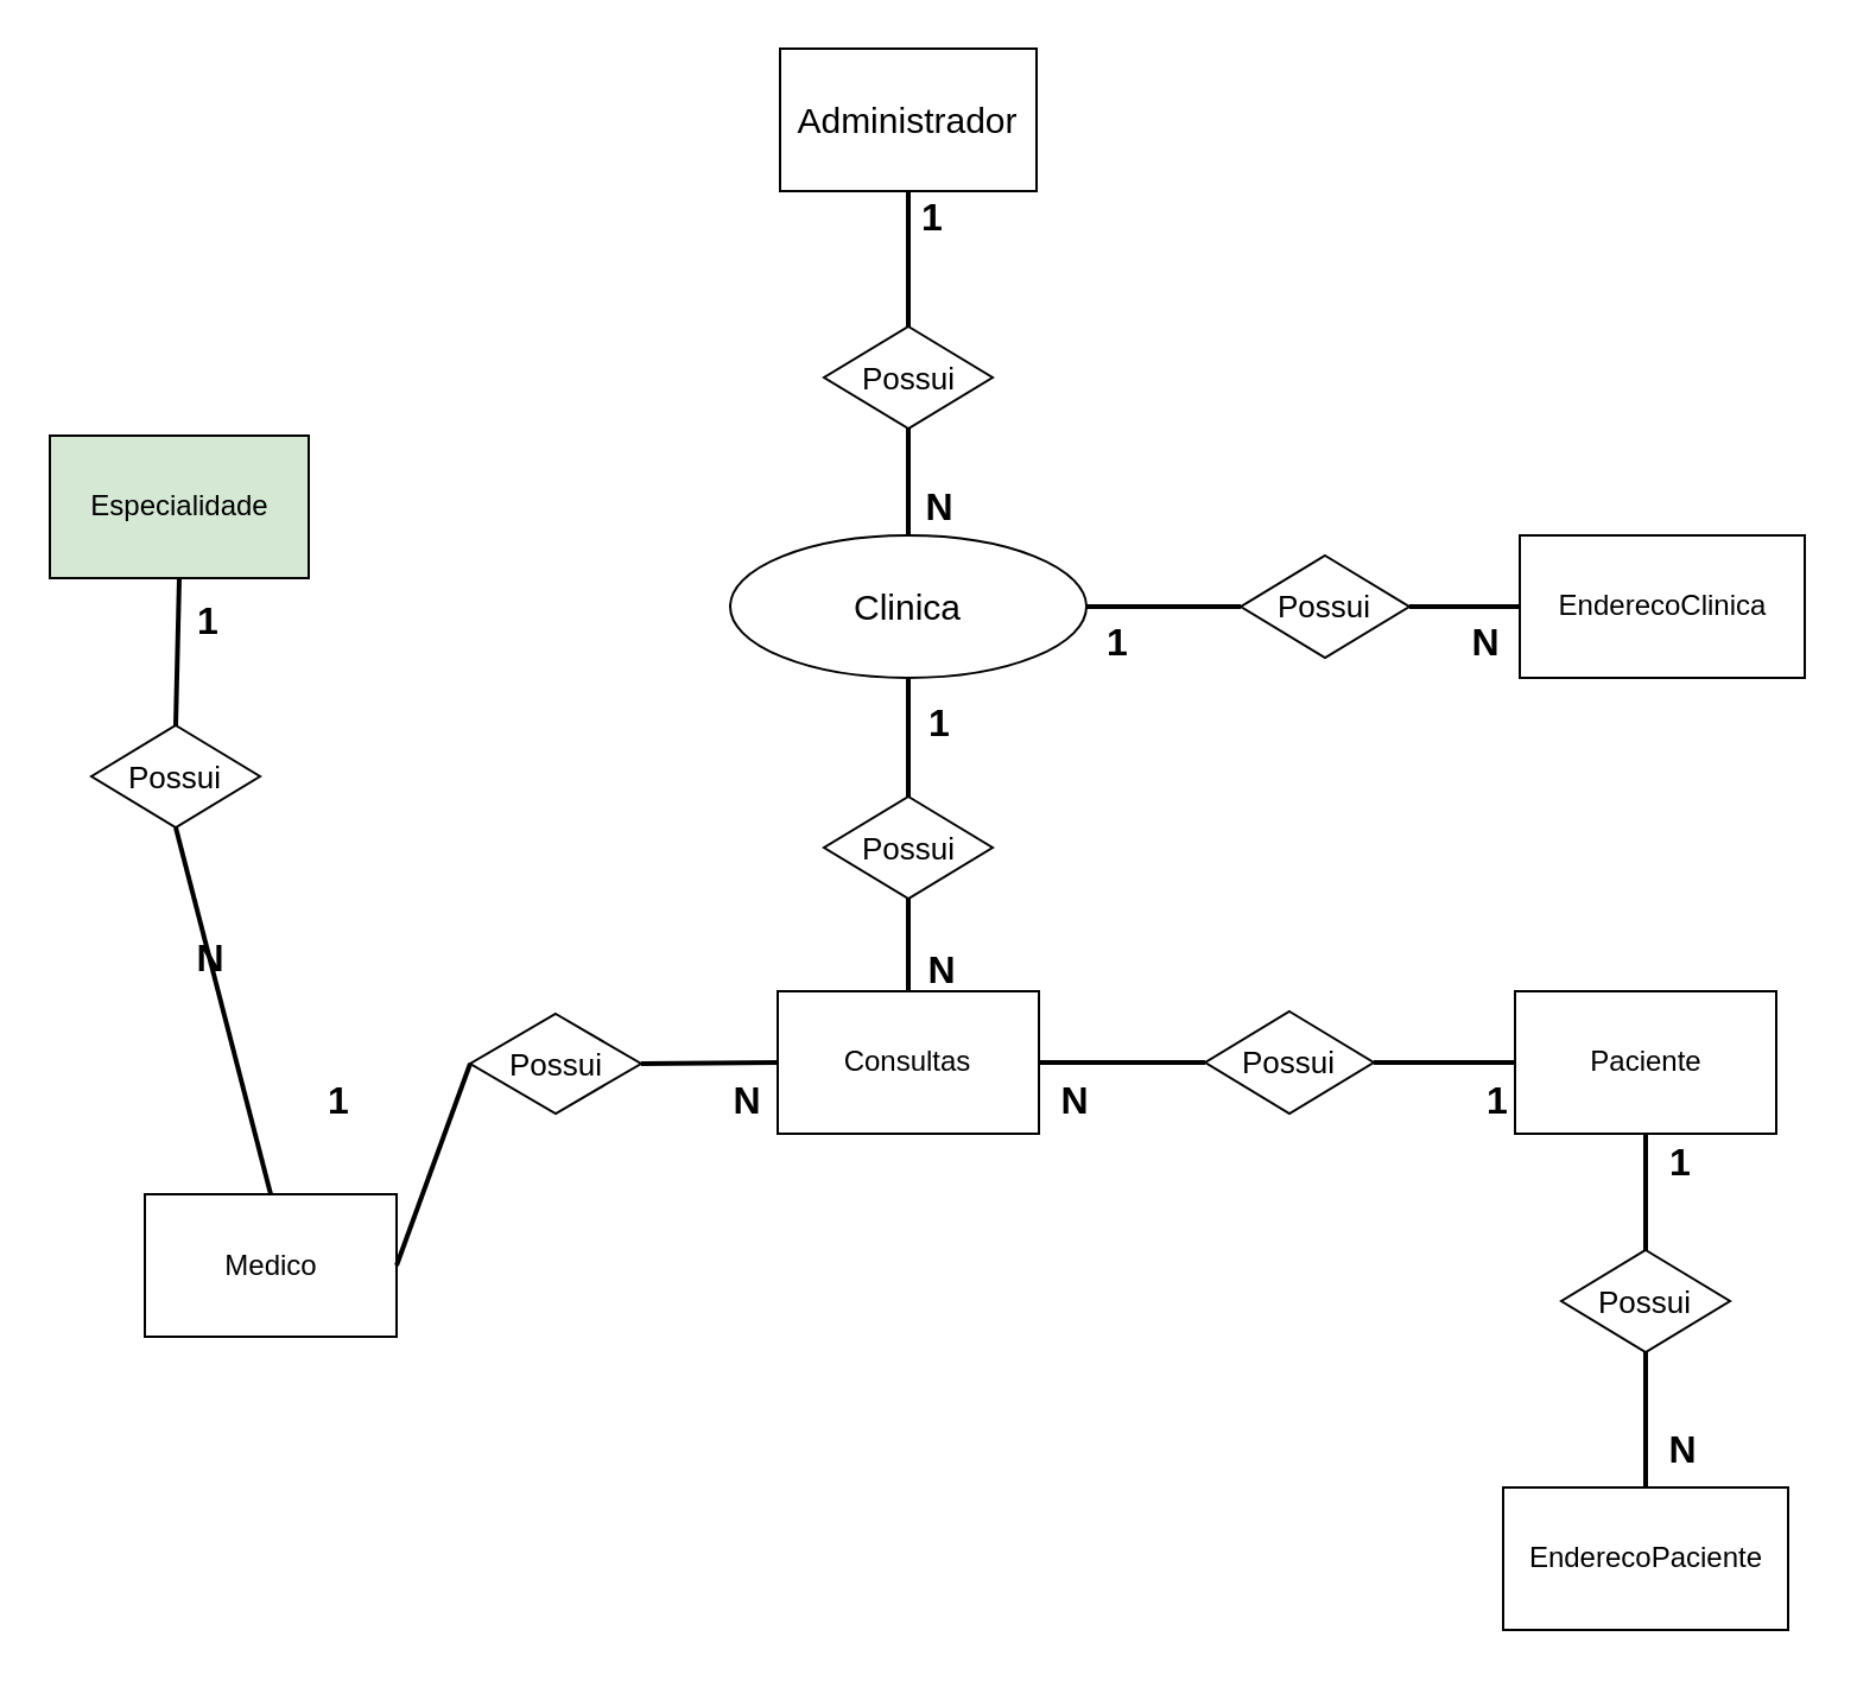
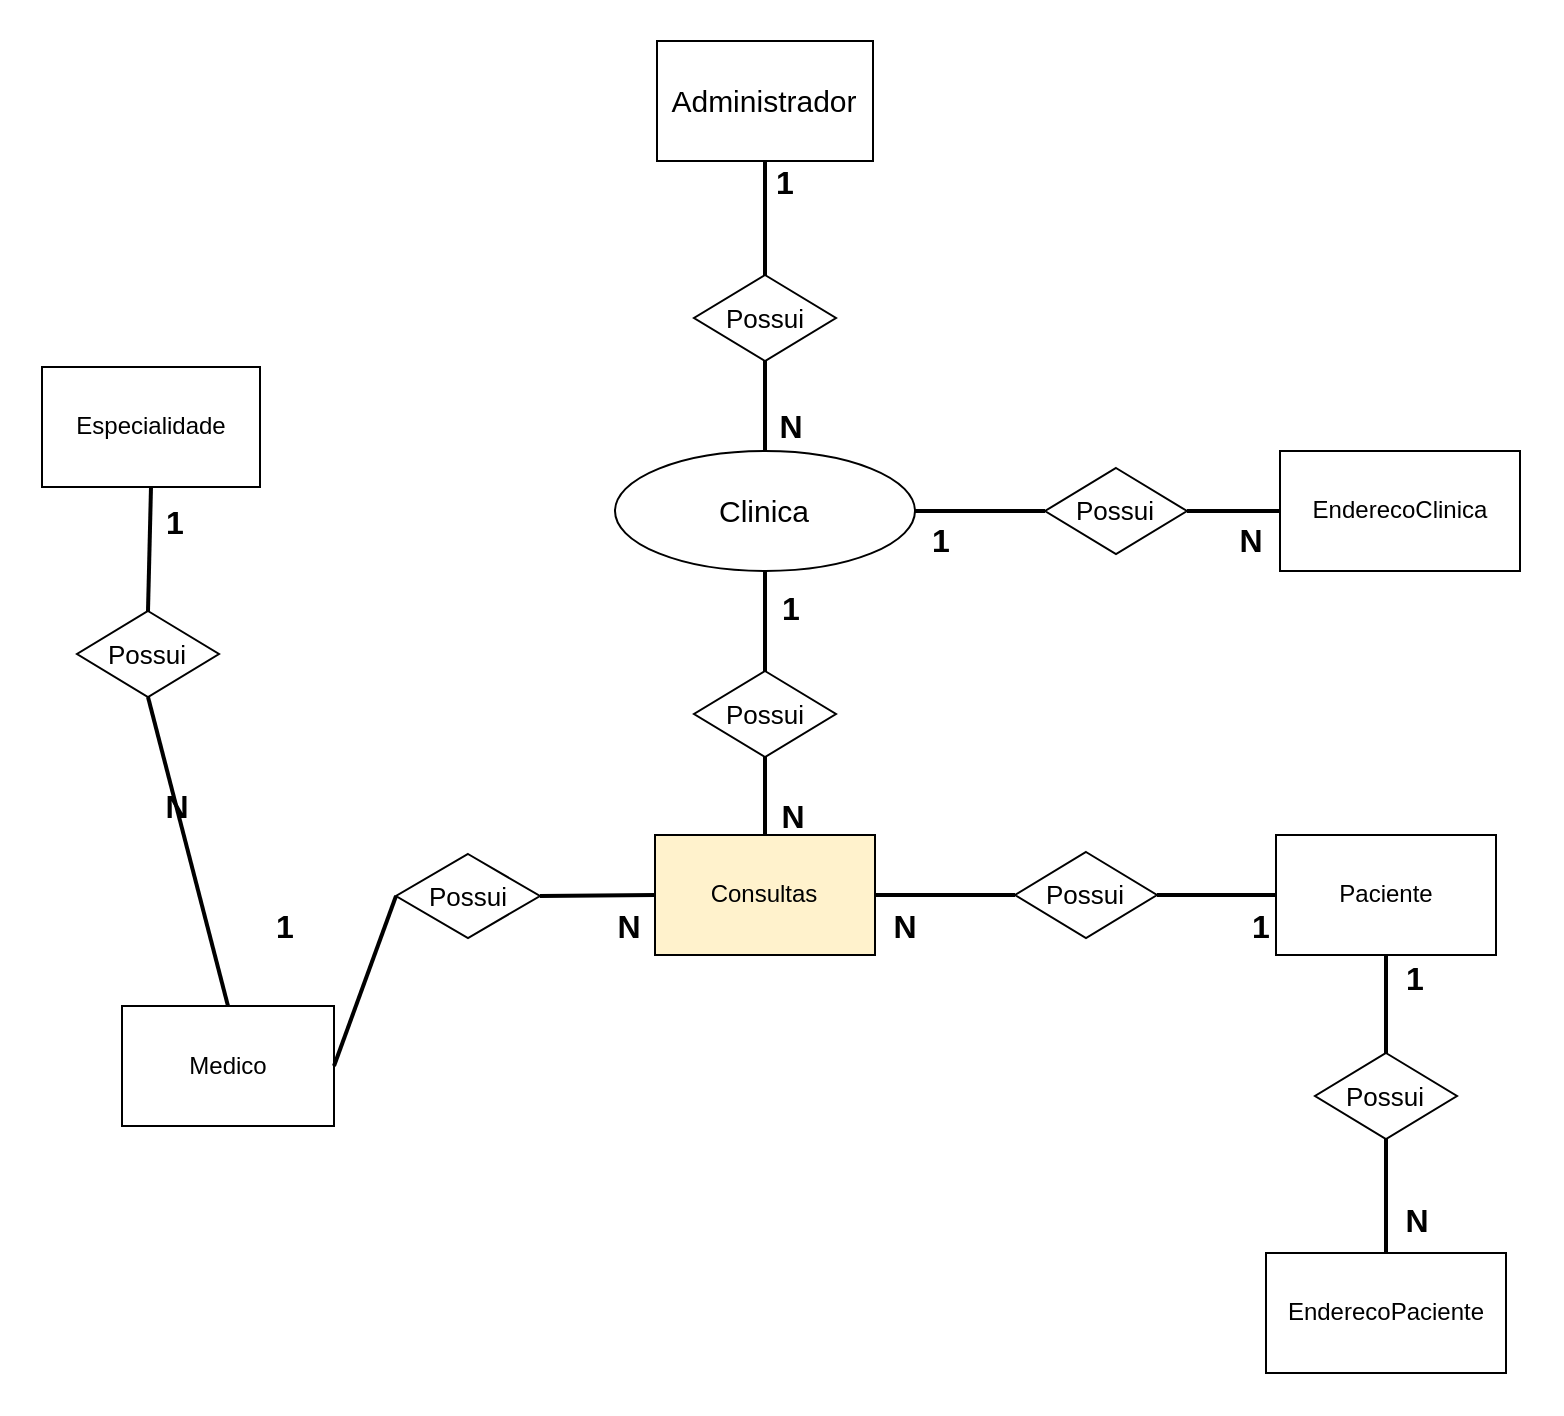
  <mxCell id="0" />
  <mxCell id="1" parent="0" />
  <mxCell id="2" value="&lt;font style=&quot;font-size: 15px&quot;&gt;Clinica&lt;/font&gt;" style="ellipse;whiteSpace=wrap;html=1;fontSize=15;" parent="1" vertex="1"><mxGeometry x="307" y="225" width="150" height="60" as="geometry" /></mxCell>
  <mxCell id="3" value="Medico" style="rounded=0;whiteSpace=wrap;html=1;" parent="1" vertex="1"><mxGeometry x="60.5" y="502.5" width="106" height="60" as="geometry" /></mxCell>
  <mxCell id="4" value="Paciente" style="rounded=0;whiteSpace=wrap;html=1;" parent="1" vertex="1"><mxGeometry x="637.5" y="417" width="110" height="60" as="geometry" /></mxCell>
- <mxCell id="5" value="Especialidade" style="rounded=0;whiteSpace=wrap;html=1;fillColor=#d5e8d4;" parent="1" vertex="1"><mxGeometry x="20.5" y="183" width="109" height="60" as="geometry" /></mxCell>
+ <mxCell id="5" value="Especialidade" style="rounded=0;whiteSpace=wrap;html=1;" parent="1" vertex="1"><mxGeometry x="20.5" y="183" width="109" height="60" as="geometry" /></mxCell>
  <mxCell id="6" value="Possui" style="rhombus;whiteSpace=wrap;html=1;fontSize=13;" parent="1" vertex="1"><mxGeometry x="197.5" y="426.5" width="72" height="42" as="geometry" /></mxCell>
- <mxCell id="7" value="Consultas" style="rounded=0;whiteSpace=wrap;html=1;" parent="1" vertex="1"><mxGeometry x="327" y="417" width="110" height="60" as="geometry" /></mxCell>
+ <mxCell id="7" value="Consultas" style="rounded=0;whiteSpace=wrap;html=1;fillColor=#fff2cc;" parent="1" vertex="1"><mxGeometry x="327" y="417" width="110" height="60" as="geometry" /></mxCell>
  <mxCell id="8" value="Administrador" style="rounded=0;whiteSpace=wrap;html=1;shadow=0;fontSize=15;" parent="1" vertex="1"><mxGeometry x="328" y="20" width="108" height="60" as="geometry" /></mxCell>
  <mxCell id="9" value="Possui" style="rhombus;whiteSpace=wrap;html=1;shadow=0;fontSize=13;" parent="1" vertex="1"><mxGeometry x="507" y="425.5" width="71" height="43" as="geometry" /></mxCell>
  <mxCell id="10" value="Possui" style="rhombus;whiteSpace=wrap;html=1;shadow=0;fontSize=13;" parent="1" vertex="1"><mxGeometry x="346.5" y="137" width="71" height="43" as="geometry" /></mxCell>
  <mxCell id="11" value="Possui" style="rhombus;whiteSpace=wrap;html=1;shadow=0;fontSize=13;" parent="1" vertex="1"><mxGeometry x="346.5" y="335" width="71" height="43" as="geometry" /></mxCell>
  <mxCell id="12" value="Possui" style="rhombus;whiteSpace=wrap;html=1;shadow=0;fontSize=13;" parent="1" vertex="1"><mxGeometry x="38" y="305" width="71" height="43" as="geometry" /></mxCell>
  <mxCell id="13" value="" style="endArrow=none;html=1;fontSize=13;entryX=0.5;entryY=1;entryDx=0;entryDy=0;exitX=0.5;exitY=0;exitDx=0;exitDy=0;strokeWidth=2;" parent="1" source="7" target="11" edge="1"><mxGeometry width="50" height="50" relative="1" as="geometry"><mxPoint x="296.5" y="438" as="sourcePoint" /><mxPoint x="346.5" y="388" as="targetPoint" /></mxGeometry></mxCell>
  <mxCell id="14" value="" style="endArrow=none;html=1;fontSize=13;entryX=0;entryY=0.5;entryDx=0;entryDy=0;exitX=1;exitY=0.5;exitDx=0;exitDy=0;strokeWidth=2;" parent="1" source="3" target="6" edge="1"><mxGeometry width="50" height="50" relative="1" as="geometry"><mxPoint x="134.5" y="513" as="sourcePoint" /><mxPoint x="184.5" y="463" as="targetPoint" /></mxGeometry></mxCell>
  <mxCell id="15" value="" style="endArrow=none;html=1;fontSize=13;entryX=0;entryY=0.5;entryDx=0;entryDy=0;exitX=1;exitY=0.5;exitDx=0;exitDy=0;strokeWidth=2;" parent="1" source="6" target="7" edge="1"><mxGeometry width="50" height="50" relative="1" as="geometry"><mxPoint x="252.5" y="473" as="sourcePoint" /><mxPoint x="319.5" y="473" as="targetPoint" /></mxGeometry></mxCell>
  <mxCell id="16" value="" style="endArrow=none;html=1;fontSize=13;entryX=0;entryY=0.5;entryDx=0;entryDy=0;exitX=1;exitY=0.5;exitDx=0;exitDy=0;strokeWidth=2;" parent="1" source="9" target="4" edge="1"><mxGeometry width="50" height="50" relative="1" as="geometry"><mxPoint x="554.5" y="480" as="sourcePoint" /><mxPoint x="621.5" y="480" as="targetPoint" /></mxGeometry></mxCell>
  <mxCell id="17" value="" style="endArrow=none;html=1;fontSize=13;entryX=0;entryY=0.5;entryDx=0;entryDy=0;exitX=1;exitY=0.5;exitDx=0;exitDy=0;strokeWidth=2;" parent="1" source="7" target="9" edge="1"><mxGeometry width="50" height="50" relative="1" as="geometry"><mxPoint x="448.5" y="468.5" as="sourcePoint" /><mxPoint x="515.5" y="468.5" as="targetPoint" /></mxGeometry></mxCell>
  <mxCell id="18" value="1" style="text;html=1;align=center;verticalAlign=middle;resizable=0;points=[];autosize=1;fontSize=16;fontStyle=1" parent="1" vertex="1"><mxGeometry x="382" y="80" width="19" height="22" as="geometry" /></mxCell>
  <mxCell id="19" value="N" style="text;html=1;align=center;verticalAlign=middle;resizable=0;points=[];autosize=1;fontSize=16;fontStyle=1" parent="1" vertex="1"><mxGeometry x="384.5" y="202" width="21" height="22" as="geometry" /></mxCell>
  <mxCell id="20" value="1" style="text;html=1;align=center;verticalAlign=middle;resizable=0;points=[];autosize=1;fontSize=16;fontStyle=1" parent="1" vertex="1"><mxGeometry x="385.5" y="293" width="19" height="22" as="geometry" /></mxCell>
  <mxCell id="21" value="N" style="text;html=1;align=center;verticalAlign=middle;resizable=0;points=[];autosize=1;fontSize=16;fontStyle=1" parent="1" vertex="1"><mxGeometry x="385.5" y="397" width="21" height="22" as="geometry" /></mxCell>
  <mxCell id="22" value="N" style="text;html=1;align=center;verticalAlign=middle;resizable=0;points=[];autosize=1;fontSize=16;fontStyle=1" parent="1" vertex="1"><mxGeometry x="303.5" y="452" width="21" height="22" as="geometry" /></mxCell>
  <mxCell id="23" value="N" style="text;html=1;align=center;verticalAlign=middle;resizable=0;points=[];autosize=1;fontSize=16;fontStyle=1" parent="1" vertex="1"><mxGeometry x="441.5" y="452" width="21" height="22" as="geometry" /></mxCell>
  <mxCell id="24" value="1" style="text;html=1;align=center;verticalAlign=middle;resizable=0;points=[];autosize=1;fontSize=16;fontStyle=1" parent="1" vertex="1"><mxGeometry x="132.5" y="452" width="19" height="22" as="geometry" /></mxCell>
  <mxCell id="25" value="1" style="text;html=1;align=center;verticalAlign=middle;resizable=0;points=[];autosize=1;fontSize=16;fontStyle=1;strokeWidth=2;" parent="1" vertex="1"><mxGeometry x="620.5" y="452" width="19" height="22" as="geometry" /></mxCell>
  <mxCell id="26" value="1" style="text;html=1;align=center;verticalAlign=middle;resizable=0;points=[];autosize=1;fontSize=16;fontStyle=1" parent="1" vertex="1"><mxGeometry x="77.5" y="250" width="19" height="22" as="geometry" /></mxCell>
  <mxCell id="27" value="N" style="text;html=1;align=center;verticalAlign=middle;resizable=0;points=[];autosize=1;fontSize=16;fontStyle=1" parent="1" vertex="1"><mxGeometry x="77.5" y="392" width="21" height="22" as="geometry" /></mxCell>
  <mxCell id="28" value="" style="endArrow=none;html=1;fontSize=24;entryX=0.5;entryY=1;entryDx=0;entryDy=0;exitX=0.5;exitY=0;exitDx=0;exitDy=0;strokeWidth=2;" parent="1" source="2" target="10" edge="1"><mxGeometry width="50" height="50" relative="1" as="geometry"><mxPoint x="269.5" y="207" as="sourcePoint" /><mxPoint x="271" y="145" as="targetPoint" /></mxGeometry></mxCell>
  <mxCell id="29" value="" style="endArrow=none;html=1;fontSize=16;entryX=0.5;entryY=1;entryDx=0;entryDy=0;exitX=0.5;exitY=0;exitDx=0;exitDy=0;strokeWidth=2;" parent="1" source="3" target="12" edge="1"><mxGeometry width="50" height="50" relative="1" as="geometry"><mxPoint x="101.5" y="370" as="sourcePoint" /><mxPoint x="151.5" y="320" as="targetPoint" /></mxGeometry></mxCell>
  <mxCell id="30" value="" style="endArrow=none;html=1;fontSize=24;entryX=0.5;entryY=1;entryDx=0;entryDy=0;exitX=0.5;exitY=0;exitDx=0;exitDy=0;strokeWidth=2;" edge="1" parent="1" source="10" target="8"><mxGeometry width="50" height="50" relative="1" as="geometry"><mxPoint x="278" y="213" as="sourcePoint" /><mxPoint x="279.5" y="151" as="targetPoint" /></mxGeometry></mxCell>
  <mxCell id="31" value="" style="endArrow=none;html=1;fontSize=24;entryX=0.5;entryY=1;entryDx=0;entryDy=0;exitX=0.5;exitY=0;exitDx=0;exitDy=0;strokeWidth=2;" edge="1" parent="1" source="11" target="2"><mxGeometry width="50" height="50" relative="1" as="geometry"><mxPoint x="335" y="335" as="sourcePoint" /><mxPoint x="335" y="290" as="targetPoint" /></mxGeometry></mxCell>
  <mxCell id="32" value="" style="endArrow=none;html=1;fontSize=24;entryX=0.5;entryY=1;entryDx=0;entryDy=0;exitX=0.5;exitY=0;exitDx=0;exitDy=0;strokeWidth=2;" edge="1" parent="1" source="12" target="5"><mxGeometry width="50" height="50" relative="1" as="geometry"><mxPoint x="252" y="247" as="sourcePoint" /><mxPoint x="252" y="202" as="targetPoint" /></mxGeometry></mxCell>
  <mxCell id="33" value="EnderecoPaciente" style="rounded=0;whiteSpace=wrap;html=1;" vertex="1" parent="1"><mxGeometry x="632.5" y="626" width="120" height="60" as="geometry" /></mxCell>
  <mxCell id="34" value="EnderecoClinica" style="rounded=0;whiteSpace=wrap;html=1;" vertex="1" parent="1"><mxGeometry x="639.5" y="225" width="120" height="60" as="geometry" /></mxCell>
  <mxCell id="35" value="Possui" style="rhombus;whiteSpace=wrap;html=1;shadow=0;fontSize=13;" vertex="1" parent="1"><mxGeometry x="522" y="233.5" width="71" height="43" as="geometry" /></mxCell>
  <mxCell id="36" value="Possui" style="rhombus;whiteSpace=wrap;html=1;shadow=0;fontSize=13;" vertex="1" parent="1"><mxGeometry x="657" y="526" width="71" height="43" as="geometry" /></mxCell>
  <mxCell id="37" value="" style="endArrow=none;html=1;fontSize=13;entryX=0;entryY=0.5;entryDx=0;entryDy=0;exitX=1;exitY=0.5;exitDx=0;exitDy=0;strokeWidth=2;" edge="1" parent="1" source="2" target="35"><mxGeometry width="50" height="50" relative="1" as="geometry"><mxPoint x="603" y="387" as="sourcePoint" /><mxPoint x="673" y="387" as="targetPoint" /></mxGeometry></mxCell>
  <mxCell id="38" value="" style="endArrow=none;html=1;fontSize=13;entryX=0;entryY=0.5;entryDx=0;entryDy=0;exitX=1;exitY=0.5;exitDx=0;exitDy=0;strokeWidth=2;" edge="1" parent="1" source="35" target="34"><mxGeometry width="50" height="50" relative="1" as="geometry"><mxPoint x="660" y="326" as="sourcePoint" /><mxPoint x="730" y="326" as="targetPoint" /></mxGeometry></mxCell>
  <mxCell id="39" value="" style="endArrow=none;html=1;fontSize=13;exitX=0.5;exitY=0;exitDx=0;exitDy=0;strokeWidth=2;entryX=0.5;entryY=1;entryDx=0;entryDy=0;" edge="1" parent="1" source="33" target="36"><mxGeometry width="50" height="50" relative="1" as="geometry"><mxPoint x="595" y="586" as="sourcePoint" /><mxPoint x="719" y="596" as="targetPoint" /></mxGeometry></mxCell>
  <mxCell id="40" value="" style="endArrow=none;html=1;fontSize=13;entryX=0.5;entryY=1;entryDx=0;entryDy=0;exitX=0.5;exitY=0;exitDx=0;exitDy=0;strokeWidth=2;" edge="1" parent="1" source="36" target="4"><mxGeometry width="50" height="50" relative="1" as="geometry"><mxPoint x="578" y="504" as="sourcePoint" /><mxPoint x="648" y="504" as="targetPoint" /></mxGeometry></mxCell>
  <mxCell id="41" value="N" style="text;html=1;align=center;verticalAlign=middle;resizable=0;points=[];autosize=1;fontSize=16;fontStyle=1" vertex="1" parent="1"><mxGeometry x="697" y="599" width="21" height="22" as="geometry" /></mxCell>
  <mxCell id="42" value="1" style="text;html=1;align=center;verticalAlign=middle;resizable=0;points=[];autosize=1;fontSize=16;fontStyle=1;strokeWidth=2;" vertex="1" parent="1"><mxGeometry x="697" y="477.5" width="19" height="22" as="geometry" /></mxCell>
  <mxCell id="43" value="1" style="text;html=1;align=center;verticalAlign=middle;resizable=0;points=[];autosize=1;fontSize=16;fontStyle=1" vertex="1" parent="1"><mxGeometry x="460" y="259" width="19" height="22" as="geometry" /></mxCell>
  <mxCell id="44" value="N" style="text;html=1;align=center;verticalAlign=middle;resizable=0;points=[];autosize=1;fontSize=16;fontStyle=1" vertex="1" parent="1"><mxGeometry x="614" y="259" width="21" height="22" as="geometry" /></mxCell>
